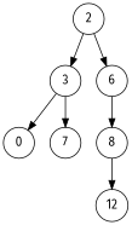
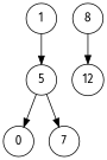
  digraph {
    fontname="Fira Sans"
    ordering=out
    node [fontname="Fira Sans" shape=circle]
    edge [fontname="Fira Sans"]
-   1 [label=2]
-   3
-   6
+   1
+   3 [label=5]
    n4 [label=0]
    n5 [label=7]
    8
    12
    1 -> 3
-   1 -> 6
    3 -> n4
    3 -> n5
-   6 -> 8
    8 -> 12
  }
